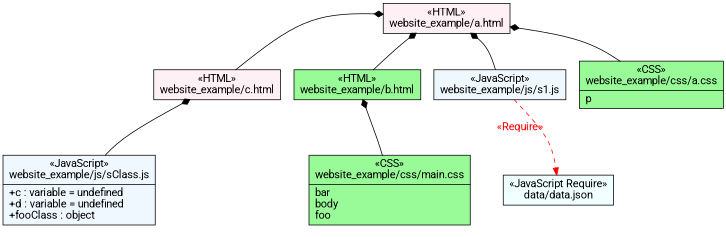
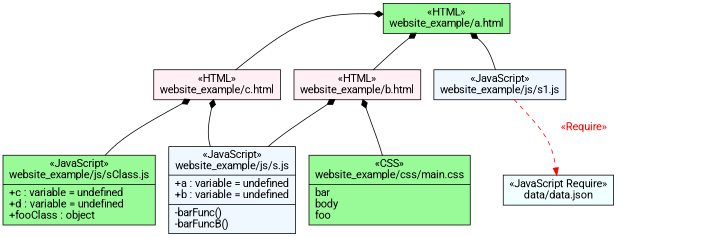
  digraph {
    fontname=Roboto
    rankdir=TB
    splines=curved
    node [fillcolor=lavenderblush fontname=Roboto shape=record style=filled]
    edge [arrowtail=diamond dir=back fontname=Roboto]
-   n1 [height=0.54167 label="{&laquo;HTML»\nwebsite_example/a.html}" width=2.0694]
+   n1 [fillcolor=palegreen height=0.54167 label="{&laquo;HTML»\nwebsite_example/a.html}" width=2.0694]
    n2 [height=0.54167 label="{&laquo;HTML»\nwebsite_example/c.html}" width=2.0833]
    n3 [fillcolor=aliceblue height=0.54167 label="{&laquo;JavaScript»\nwebsite_example/js/s1.js}" width=2.1389]
-   n4 [fillcolor=palegreen height=0.54167 label="{&laquo;HTML»\nwebsite_example/b.html}" width=2.0972]
-   n5 [fillcolor=palegreen height=0.86111 label="{&laquo;CSS»\nwebsite_example/css/a.css|p\l}" width=2.3194]
-   n7 [fillcolor=aliceblue height=1.2778 label="{&laquo;JavaScript»\nwebsite_example/js/sClass.js|+c : variable = undefined\l+d : variable = undefined\l+fooClass : object\l}" width=2.4722]
+   n4 [height=0.54167 label="{&laquo;HTML»\nwebsite_example/b.html}" width=2.0972]
+   n6 [fillcolor=aliceblue height=1.5972 label="{&laquo;JavaScript»\nwebsite_example/js/s.js|+a : variable = undefined\l+b : variable = undefined\l|-barFunc()\l-barFuncB()\l}" width=2.1667]
+   n7 [fillcolor=palegreen height=1.2778 label="{&laquo;JavaScript»\nwebsite_example/js/sClass.js|+c : variable = undefined\l+d : variable = undefined\l+fooClass : object\l}" width=2.4722]
    n8 [fillcolor=azure height=0.54167 label="{&laquo;JavaScript Require»\ndata/data.json}" width=1.9028]
    n9 [fillcolor=palegreen height=1.2778 label="{&laquo;CSS»\nwebsite_example/css/main.css|bar\lbody\lfoo\l}" width=2.5972]
    n1 -> n2
    n1 -> n3
    n1 -> n4
-   n1 -> n5
+   n2 -> n6
    n2 -> n7
-   n3 -> n8 [arrowtail=vee color=red fontcolor=red label="«Require»" style=dashed dir=""]
+   n8 -> n3 [arrowtail=vee color=red fontcolor=red label="«Require»" style=dashed dir=""]
+   n4 -> n6
    n4 -> n9
  }
